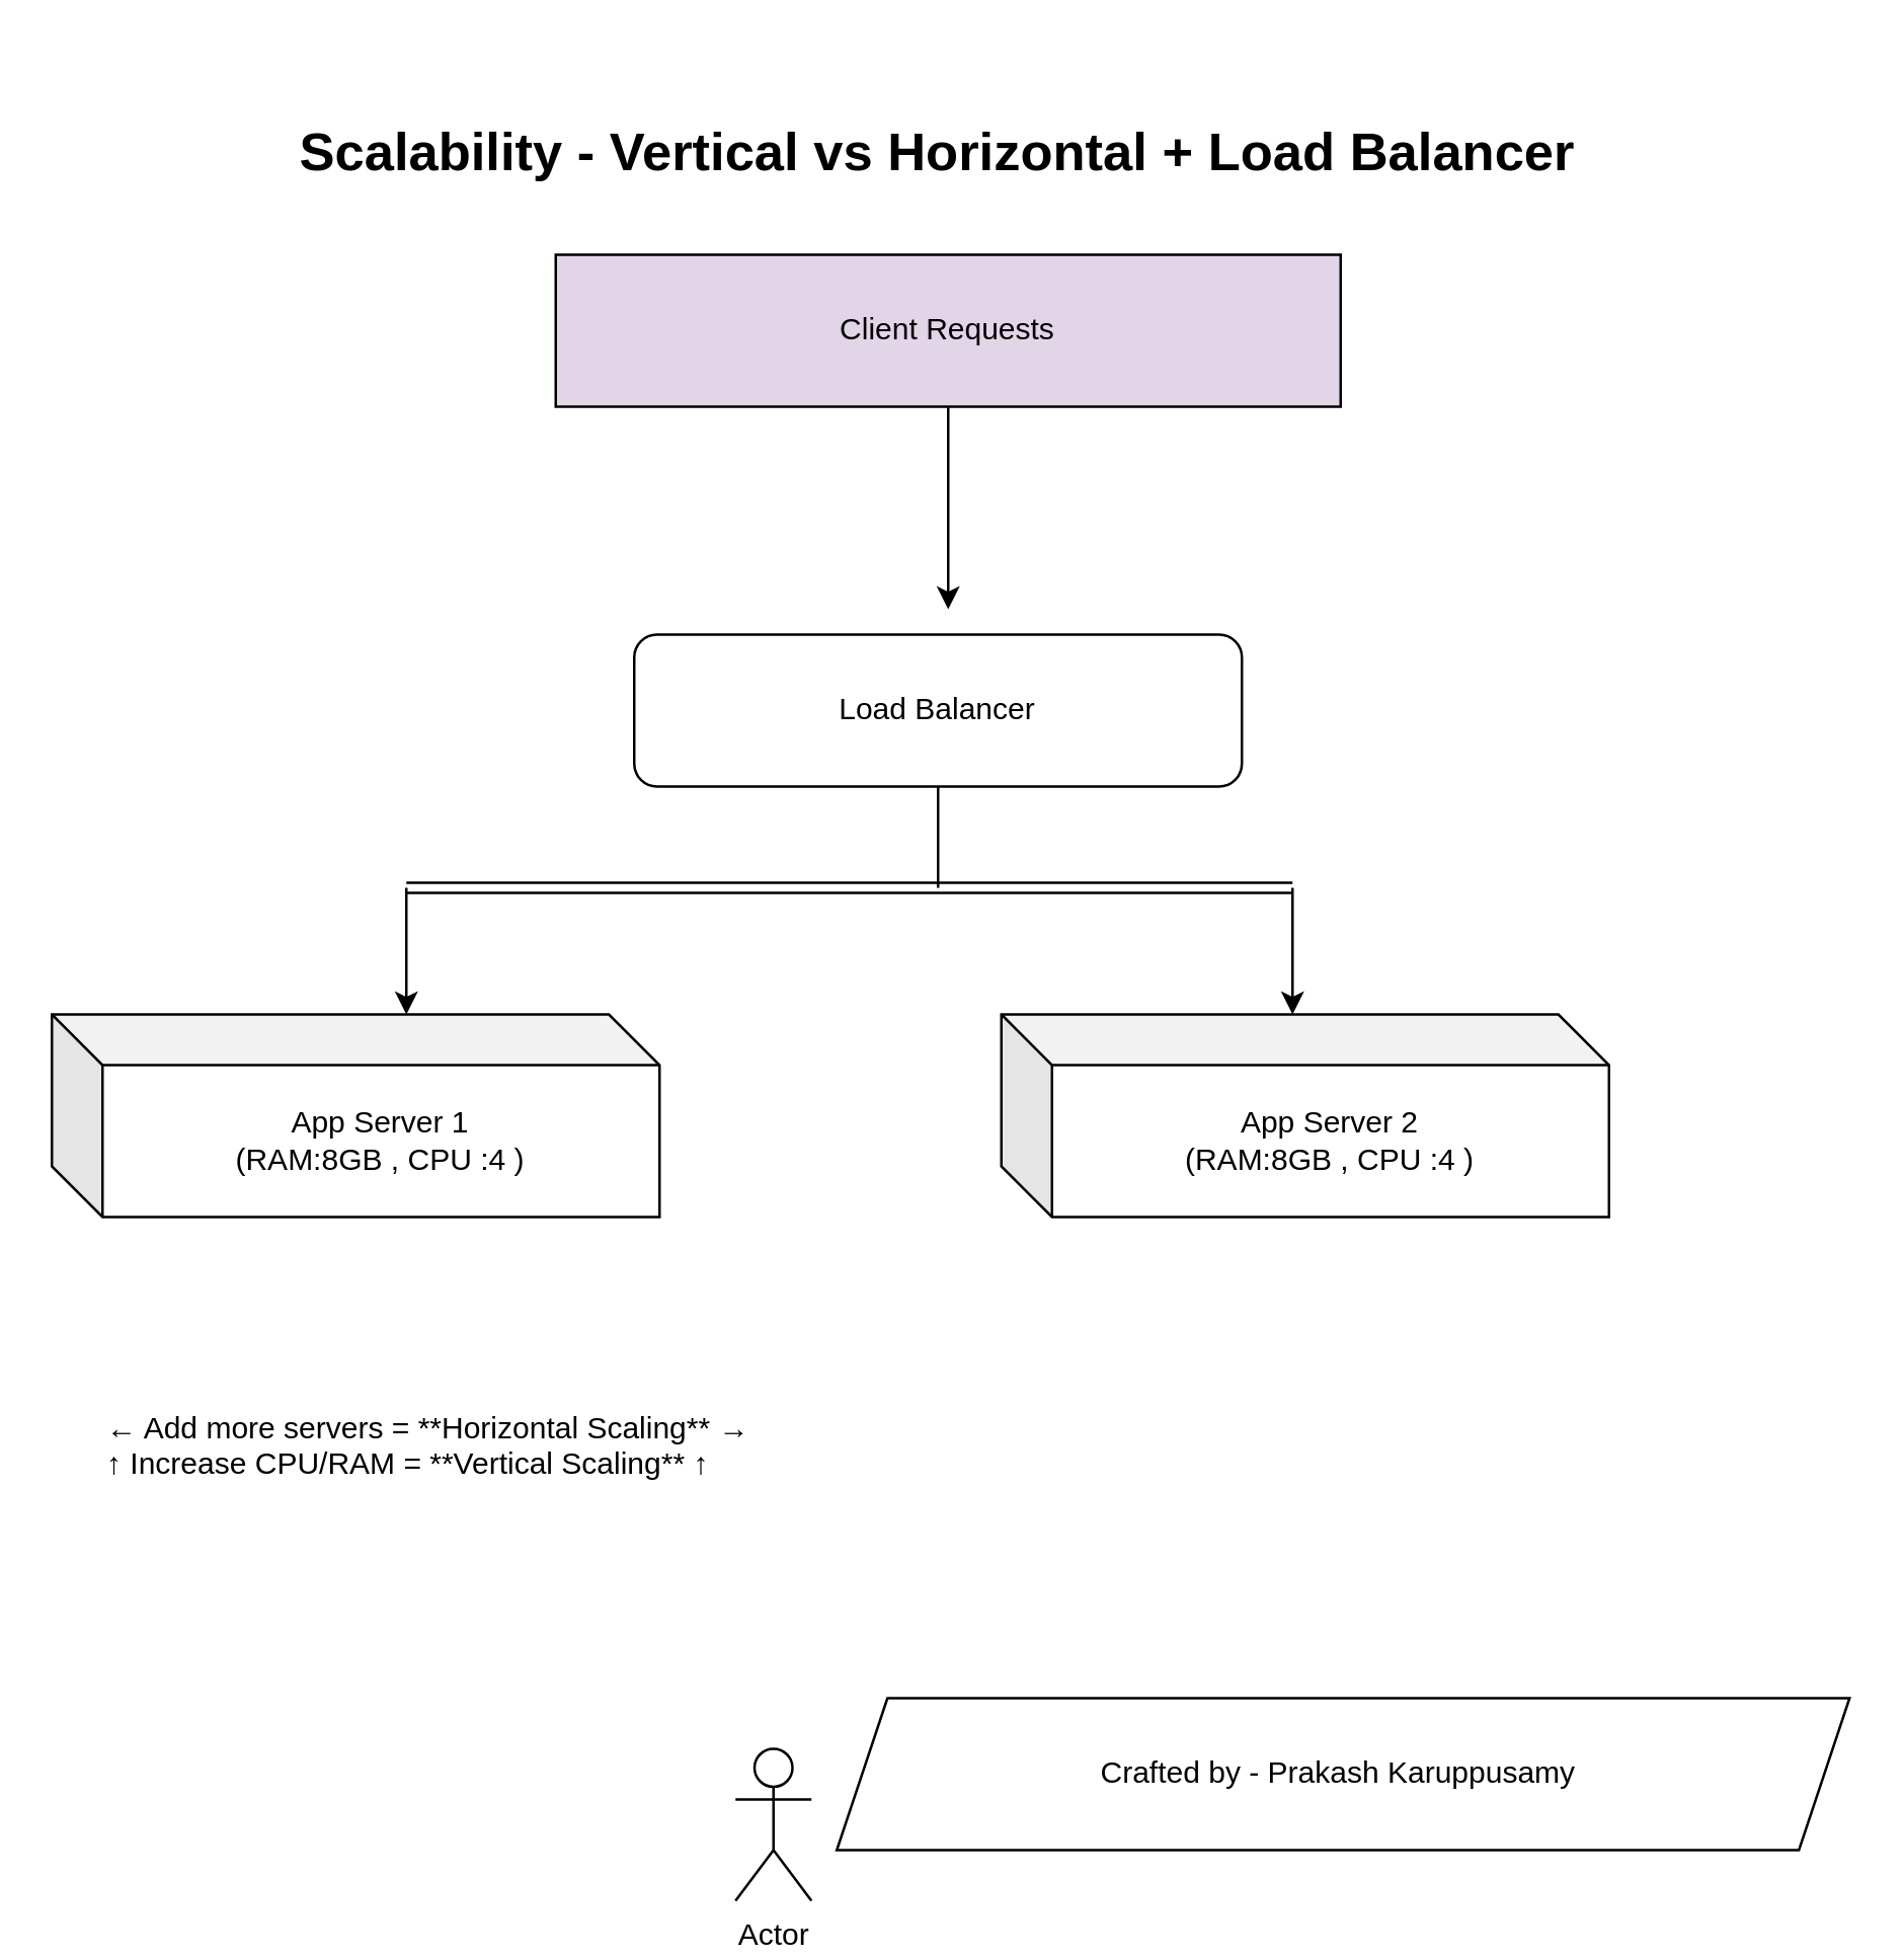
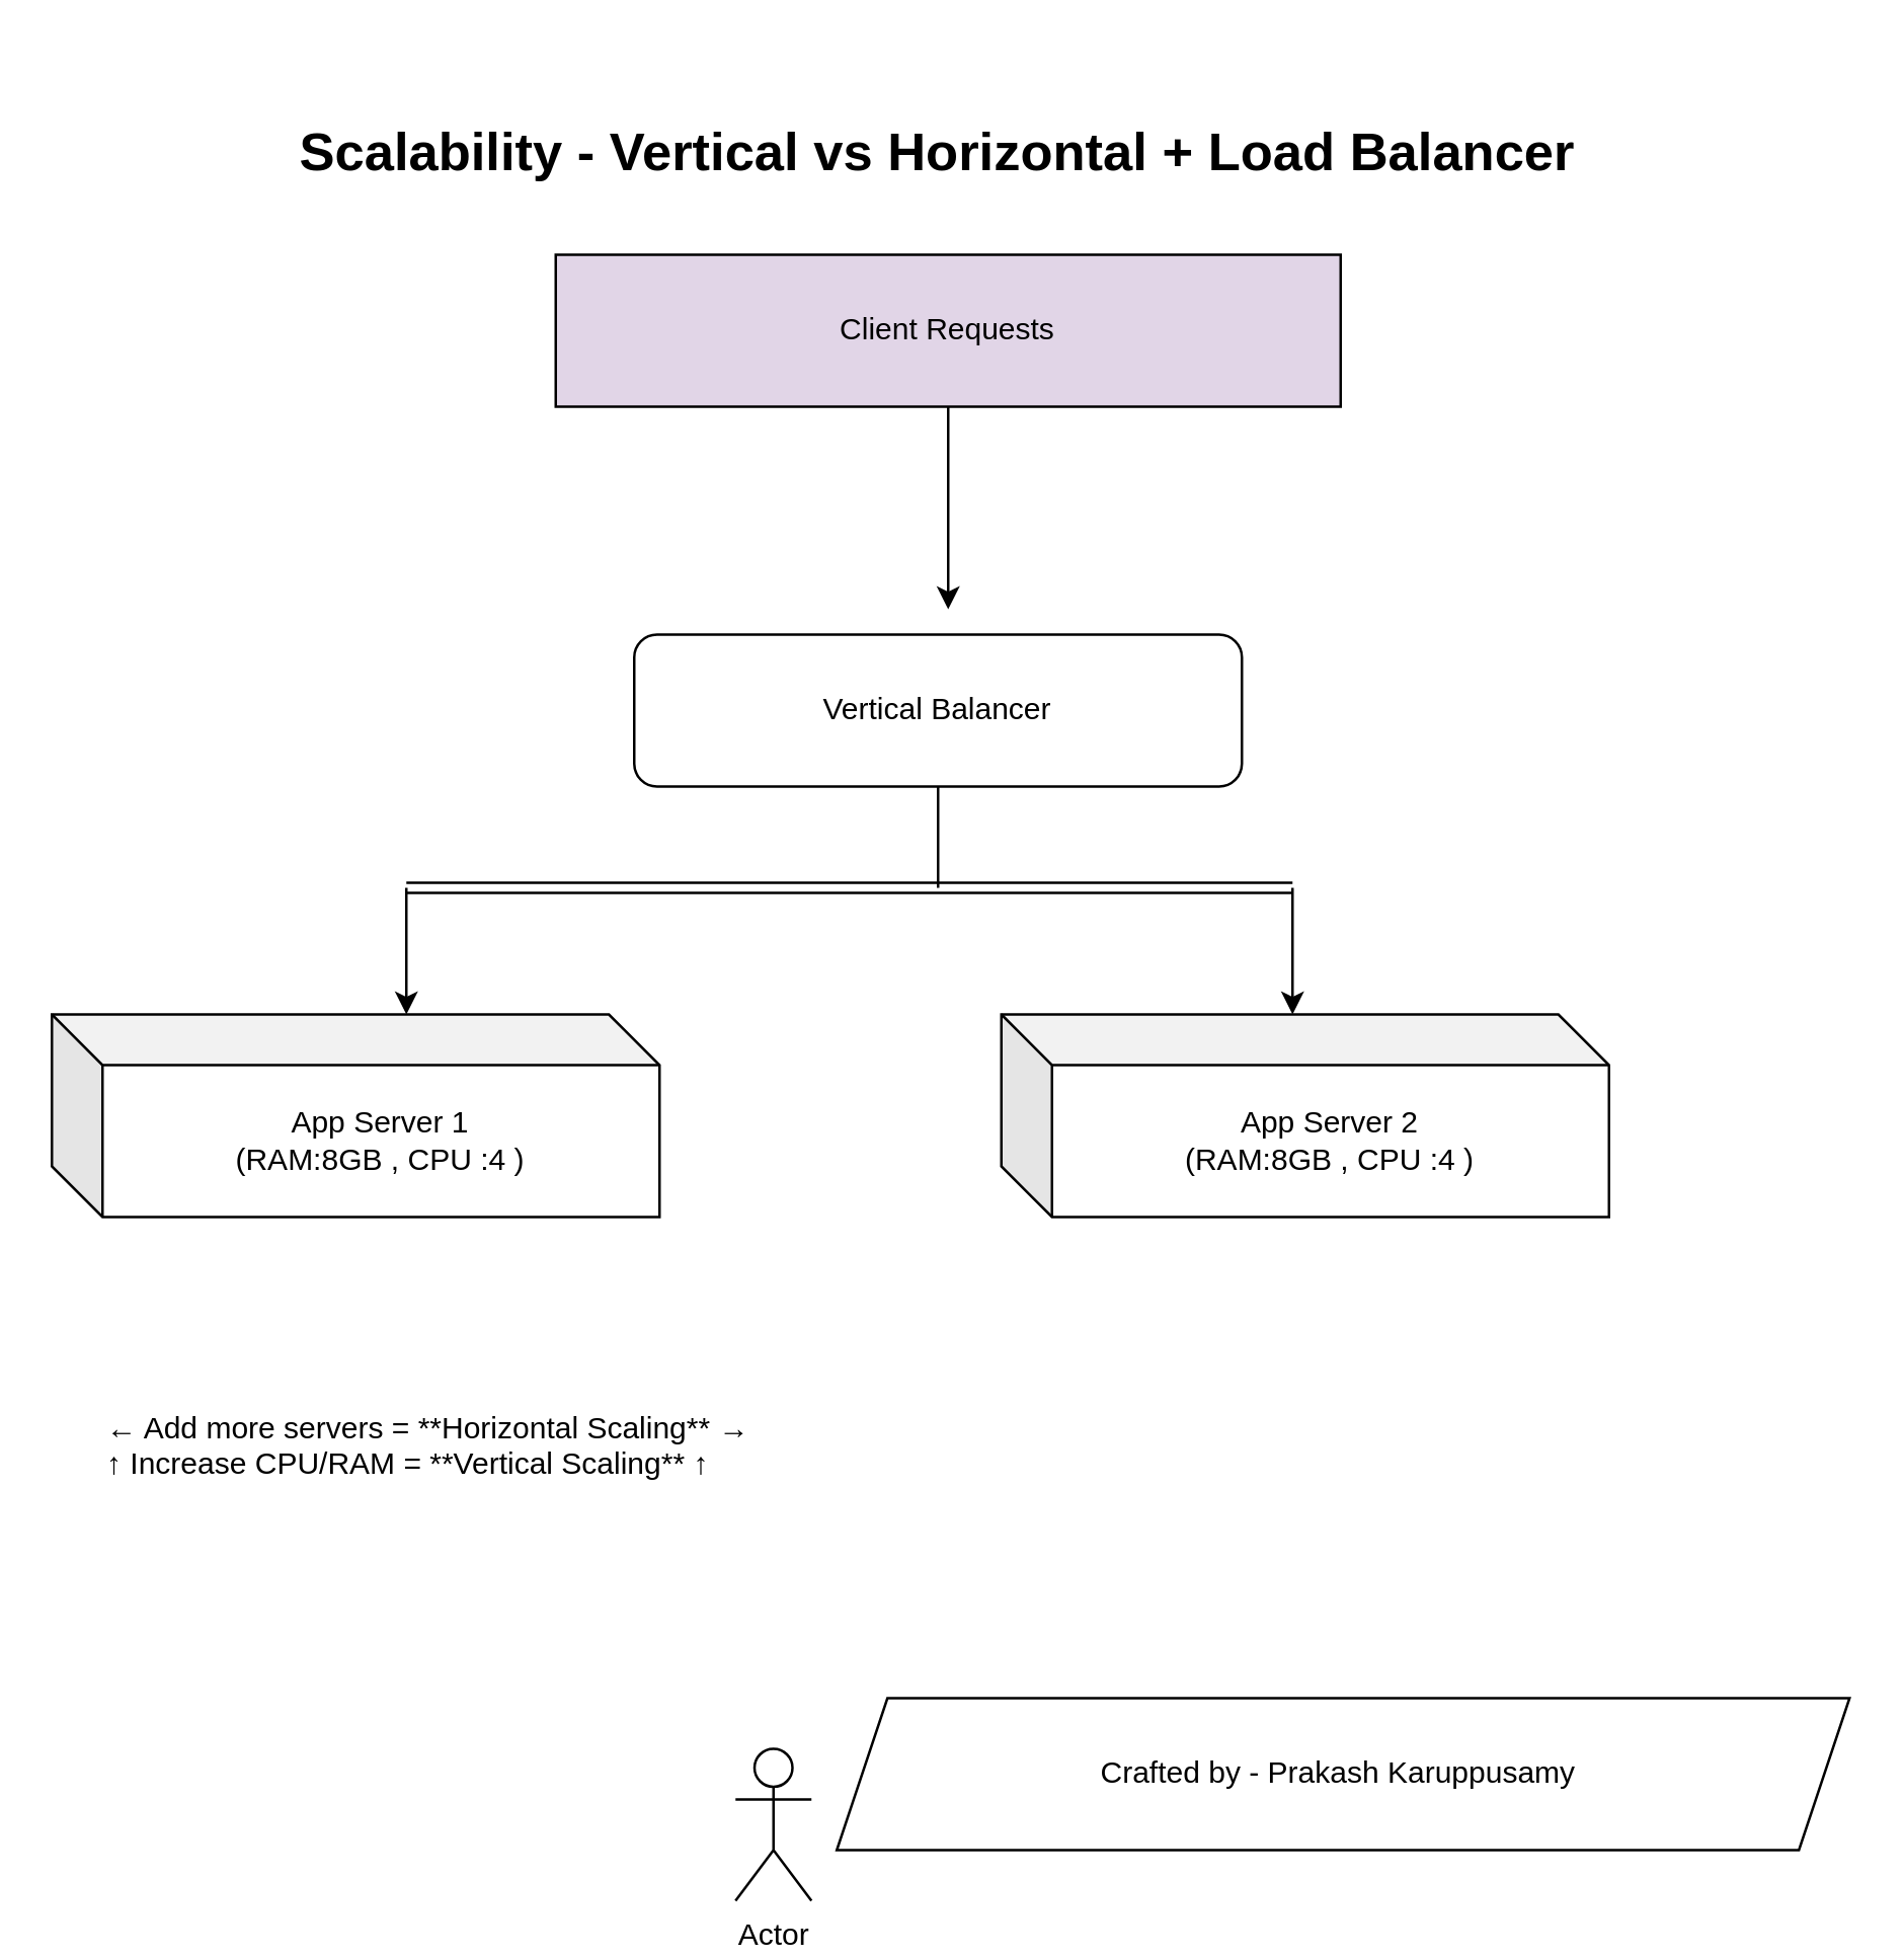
  <mxCell id="0" />
  <mxCell id="1" parent="0" />
  <mxCell id="2" value="Client Requests" style="rounded=0;whiteSpace=wrap;html=1;fillColor=#e1d5e7;" vertex="1" parent="1"><mxGeometry x="219" y="100" width="310" height="60" as="geometry" /></mxCell>
  <mxCell id="3" value="&lt;h1 style=&quot;margin-top: 0px;&quot;&gt;&lt;br/&gt;&lt;br/&gt;&lt;br/&gt;&lt;br/&gt;&lt;br/&gt;&lt;br/&gt;&lt;br/&gt;&lt;br/&gt;&lt;p class=&quot;p1&quot;&gt;&lt;b&gt;Scalability - Vertical vs Horizontal + Load Balancer&lt;/b&gt;&lt;/p&gt;&lt;/h1&gt;&lt;p&gt;&lt;br&gt;&lt;/p&gt;" style="text;html=1;whiteSpace=wrap;overflow=hidden;rounded=0;" vertex="1" parent="1"><mxGeometry x="120" width="480" height="120" as="geometry" y="20" /></mxCell>
  <mxCell id="4" value="&lt;h1 style=&quot;margin-top: 0px;&quot;&gt;&lt;br/&gt;&lt;br/&gt;&lt;br/&gt;&lt;br/&gt;&lt;br/&gt;&lt;br/&gt;&lt;br/&gt;&lt;br/&gt;&lt;p class=&quot;p1&quot;&gt;&lt;b&gt;Scalability - Vertical vs Horizontal + Load Balancer&lt;/b&gt;&lt;/p&gt;&lt;/h1&gt;&lt;p&gt;&lt;br&gt;&lt;/p&gt;" style="text;html=1;whiteSpace=wrap;overflow=hidden;rounded=0;" vertex="1" parent="1"><mxGeometry x="130" y="30" width="480" height="120" as="geometry" /></mxCell>
  <mxCell id="5" value="&lt;b&gt;Scalability - Vertical vs Horizontal + Load Balancer&lt;/b&gt;" style="text;whiteSpace=wrap;html=1;fontSize=21;align=center;" vertex="1" parent="1"><mxGeometry x="105" y="40" width="530" height="45" as="geometry" /></mxCell>
- <mxCell id="6" value="Load Balancer" style="rounded=1;whiteSpace=wrap;html=1;" vertex="1" parent="1"><mxGeometry x="250" y="250" width="240" height="60" as="geometry" /></mxCell>
+ <mxCell id="6" value="Vertical Balancer" style="rounded=1;whiteSpace=wrap;html=1;" vertex="1" parent="1"><mxGeometry x="250" y="250" width="240" height="60" as="geometry" /></mxCell>
  <mxCell id="7" value="App Server 1&lt;div&gt;(RAM:8GB , CPU :4 )&lt;/div&gt;" style="shape=cube;whiteSpace=wrap;html=1;boundedLbl=1;backgroundOutline=1;darkOpacity=0.05;darkOpacity2=0.1;" vertex="1" parent="1"><mxGeometry x="20" y="400" width="240" height="80" as="geometry" /></mxCell>
  <mxCell id="8" value="App Server 2&lt;div&gt;(RAM:8GB , CPU :4 )&lt;/div&gt;" style="shape=cube;whiteSpace=wrap;html=1;boundedLbl=1;backgroundOutline=1;darkOpacity=0.05;darkOpacity2=0.1;" vertex="1" parent="1"><mxGeometry x="395" y="400" width="240" height="80" as="geometry" /></mxCell>
  <mxCell id="9" value="← Add &lt;span class=&quot;s1&quot;&gt;more&lt;/span&gt; &lt;span class=&quot;s1&quot;&gt;servers&lt;/span&gt; = **Horizontal Scaling** →&#10;↑ Increase CPU/RAM = **Vertical Scaling** ↑" style="text;whiteSpace=wrap;html=1;" vertex="1" parent="1"><mxGeometry x="40" y="550" width="340" height="50" as="geometry" /></mxCell>
  <mxCell id="10" value="" style="endArrow=classic;html=1;rounded=0;exitX=0.5;exitY=1;exitDx=0;exitDy=0;" edge="1" parent="1" source="2"><mxGeometry width="50" height="50" relative="1" as="geometry"><mxPoint x="350" y="420" as="sourcePoint" /><mxPoint x="374" y="240" as="targetPoint" /></mxGeometry></mxCell>
  <mxCell id="11" value="" style="endArrow=none;html=1;rounded=0;entryX=0.5;entryY=1;entryDx=0;entryDy=0;" edge="1" parent="1" target="6"><mxGeometry width="50" height="50" relative="1" as="geometry"><mxPoint x="370" y="350" as="sourcePoint" /><mxPoint x="400" y="370" as="targetPoint" /></mxGeometry></mxCell>
  <mxCell id="12" value="" style="shape=link;html=1;rounded=0;" edge="1" parent="1"><mxGeometry width="100" relative="1" as="geometry"><mxPoint x="160" y="350" as="sourcePoint" /><mxPoint x="510" y="350" as="targetPoint" /><Array as="points"><mxPoint x="360" y="350" /></Array></mxGeometry></mxCell>
  <mxCell id="13" value="" style="endArrow=classic;html=1;rounded=0;" edge="1" parent="1"><mxGeometry width="50" height="50" relative="1" as="geometry"><mxPoint x="510" y="350" as="sourcePoint" /><mxPoint x="510" y="400" as="targetPoint" /></mxGeometry></mxCell>
  <mxCell id="14" value="" style="endArrow=classic;html=1;rounded=0;" edge="1" parent="1"><mxGeometry width="50" height="50" relative="1" as="geometry"><mxPoint x="160" y="350" as="sourcePoint" /><mxPoint x="160" y="400" as="targetPoint" /></mxGeometry></mxCell>
  <mxCell id="15" value="Actor" style="shape=umlActor;verticalLabelPosition=bottom;verticalAlign=top;html=1;outlineConnect=0;" vertex="1" parent="1"><mxGeometry x="290" y="690" width="30" height="60" as="geometry" /></mxCell>
  <mxCell id="16" value="Crafted by - Prakash Karuppusamy&amp;nbsp;" style="shape=parallelogram;perimeter=parallelogramPerimeter;whiteSpace=wrap;html=1;fixedSize=1;" vertex="1" parent="1"><mxGeometry x="330" y="670" width="400" height="60" as="geometry" /></mxCell>
